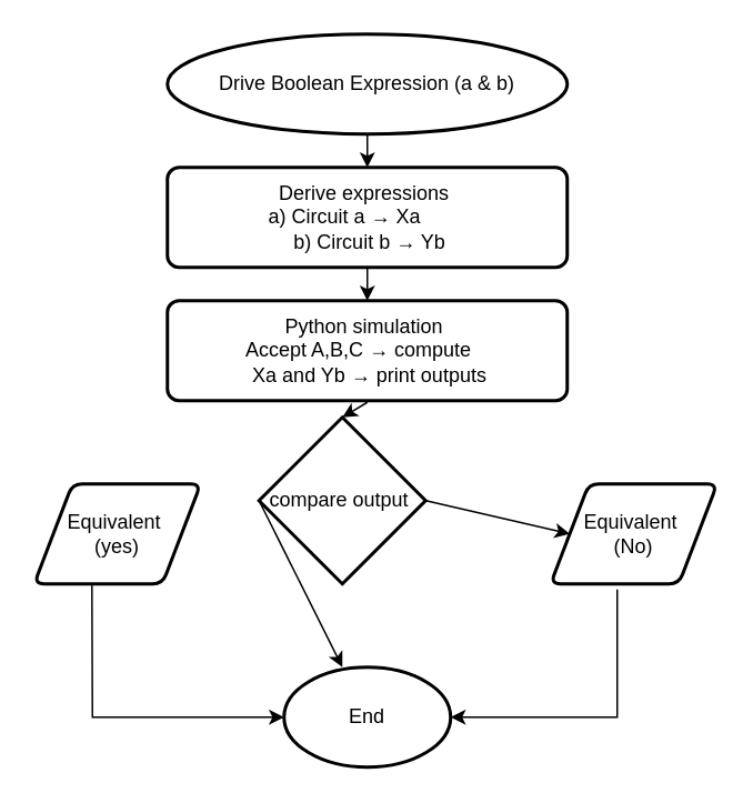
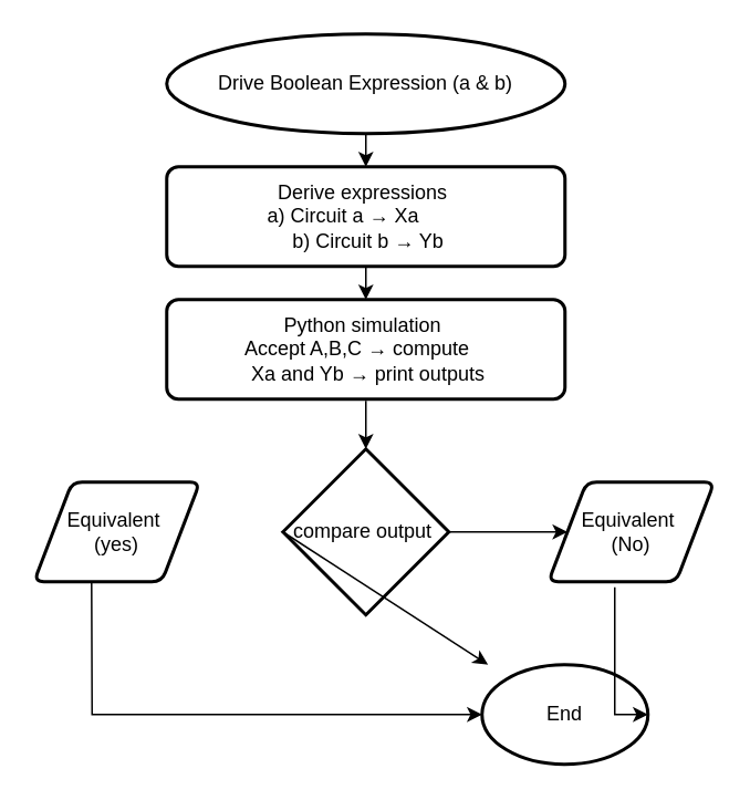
  <mxCell id="0" />
  <mxCell id="1" parent="0" />
  <mxCell id="2" value="Drive Boolean Expression (a &amp;amp; b)" style="ellipse;whiteSpace=wrap;html=1;absoluteArcSize=1;arcSize=14;strokeWidth=2;" parent="1" vertex="1"><mxGeometry x="100" y="20" width="240" height="60" as="geometry" /></mxCell>
  <mxCell id="3" value="&lt;div&gt;Python simulation&amp;nbsp;&lt;/div&gt;&lt;div&gt;&amp;nbsp;Accept A,B,C → compute&amp;nbsp; &amp;nbsp;&amp;nbsp;&lt;/div&gt;&lt;div&gt;&amp;nbsp;Xa and Yb → print outputs&lt;/div&gt;" style="rounded=1;whiteSpace=wrap;html=1;absoluteArcSize=1;arcSize=14;strokeWidth=2;" parent="1" vertex="1"><mxGeometry x="100" y="180" width="240" height="60" as="geometry" /></mxCell>
  <mxCell id="4" value="Derive expressions&amp;nbsp;&lt;br&gt;&amp;nbsp;a) Circuit a → Xa&amp;nbsp; &amp;nbsp; &amp;nbsp; &amp;nbsp; &amp;nbsp;&lt;br&gt;&amp;nbsp;b) Circuit b → Yb" style="rounded=1;whiteSpace=wrap;html=1;absoluteArcSize=1;arcSize=14;strokeWidth=2;" parent="1" vertex="1"><mxGeometry x="100" y="100" width="240" height="60" as="geometry" /></mxCell>
- <mxCell id="5" value="compare output&amp;nbsp;" style="strokeWidth=2;html=1;shape=mxgraph.flowchart.decision;whiteSpace=wrap;" parent="1" vertex="1"><mxGeometry x="155" y="250" width="100" height="100" as="geometry" /></mxCell>
+ <mxCell id="5" value="compare output&amp;nbsp;" style="strokeWidth=2;html=1;shape=mxgraph.flowchart.decision;whiteSpace=wrap;" parent="1" vertex="1"><mxGeometry x="170" y="270" width="100" height="100" as="geometry" /></mxCell>
  <mxCell id="6" value="Equivalent&amp;nbsp;&lt;div&gt;(yes)&lt;/div&gt;" style="shape=parallelogram;html=1;strokeWidth=2;perimeter=parallelogramPerimeter;whiteSpace=wrap;rounded=1;arcSize=12;size=0.23;" parent="1" vertex="1"><mxGeometry x="20" y="290" width="100" height="60" as="geometry" /></mxCell>
- <mxCell id="7" value="End" style="strokeWidth=2;html=1;shape=mxgraph.flowchart.start_1;whiteSpace=wrap;" parent="1" vertex="1"><mxGeometry x="170" y="400" width="100" height="60" as="geometry" /></mxCell>
+ <mxCell id="7" value="End" style="strokeWidth=2;html=1;shape=mxgraph.flowchart.start_1;whiteSpace=wrap;" parent="1" vertex="1"><mxGeometry x="290" y="400" width="100" height="60" as="geometry" /></mxCell>
  <mxCell id="8" value="" style="endArrow=classic;html=1;rounded=0;exitX=0.5;exitY=1;exitDx=0;exitDy=0;entryX=0.5;entryY=0;entryDx=0;entryDy=0;" parent="1" source="2" target="4" edge="1"><mxGeometry width="50" height="50" relative="1" as="geometry"><mxPoint x="270" y="190" as="sourcePoint" /><mxPoint x="320" y="140" as="targetPoint" /></mxGeometry></mxCell>
  <mxCell id="9" value="" style="endArrow=classic;html=1;rounded=0;exitX=0.5;exitY=1;exitDx=0;exitDy=0;entryX=0.5;entryY=0;entryDx=0;entryDy=0;" parent="1" source="4" target="3" edge="1"><mxGeometry width="50" height="50" relative="1" as="geometry"><mxPoint x="270" y="190" as="sourcePoint" /><mxPoint x="320" y="140" as="targetPoint" /></mxGeometry></mxCell>
  <mxCell id="10" value="" style="endArrow=classic;html=1;rounded=0;entryX=0.5;entryY=0;entryDx=0;entryDy=0;entryPerimeter=0;" parent="1" target="5" edge="1"><mxGeometry width="50" height="50" relative="1" as="geometry"><mxPoint x="220" y="241" as="sourcePoint" /><mxPoint x="320" y="140" as="targetPoint" /></mxGeometry></mxCell>
  <mxCell id="11" value="" style="endArrow=classic;html=1;rounded=0;exitX=1;exitY=0.5;exitDx=0;exitDy=0;exitPerimeter=0;entryX=0;entryY=0.5;entryDx=0;entryDy=0;" parent="1" source="5" edge="1"><mxGeometry width="50" height="50" relative="1" as="geometry"><mxPoint x="270" y="490" as="sourcePoint" /><mxPoint x="341.5" y="320" as="targetPoint" /></mxGeometry></mxCell>
  <mxCell id="12" value="" style="endArrow=classic;html=1;rounded=0;exitX=0;exitY=0.5;exitDx=0;exitDy=0;exitPerimeter=0;" parent="1" source="5" target="7" edge="1"><mxGeometry width="50" height="50" relative="1" as="geometry"><mxPoint x="270" y="490" as="sourcePoint" /><mxPoint x="320" y="440" as="targetPoint" /></mxGeometry></mxCell>
  <mxCell id="13" value="" style="endArrow=classic;html=1;rounded=0;exitX=0.347;exitY=1.011;exitDx=0;exitDy=0;exitPerimeter=0;entryX=0;entryY=0.5;entryDx=0;entryDy=0;entryPerimeter=0;" parent="1" source="6" target="7" edge="1"><mxGeometry width="50" height="50" relative="1" as="geometry"><mxPoint x="270" y="490" as="sourcePoint" /><mxPoint x="320" y="440" as="targetPoint" /><Array as="points"><mxPoint x="55" y="430" /></Array></mxGeometry></mxCell>
  <mxCell id="14" value="" style="endArrow=classic;html=1;rounded=0;exitX=0.4;exitY=1.056;exitDx=0;exitDy=0;exitPerimeter=0;entryX=1;entryY=0.5;entryDx=0;entryDy=0;entryPerimeter=0;" parent="1" target="7" edge="1"><mxGeometry width="50" height="50" relative="1" as="geometry"><mxPoint x="370" y="353.36" as="sourcePoint" /><mxPoint x="320" y="440" as="targetPoint" /><Array as="points"><mxPoint x="370" y="430" /></Array></mxGeometry></mxCell>
  <mxCell id="15" value="Equivalent&amp;nbsp;&lt;div&gt;(No)&lt;/div&gt;" style="shape=parallelogram;html=1;strokeWidth=2;perimeter=parallelogramPerimeter;whiteSpace=wrap;rounded=1;arcSize=12;size=0.23;" parent="1" vertex="1"><mxGeometry x="330" y="290" width="100" height="60" as="geometry" /></mxCell>
